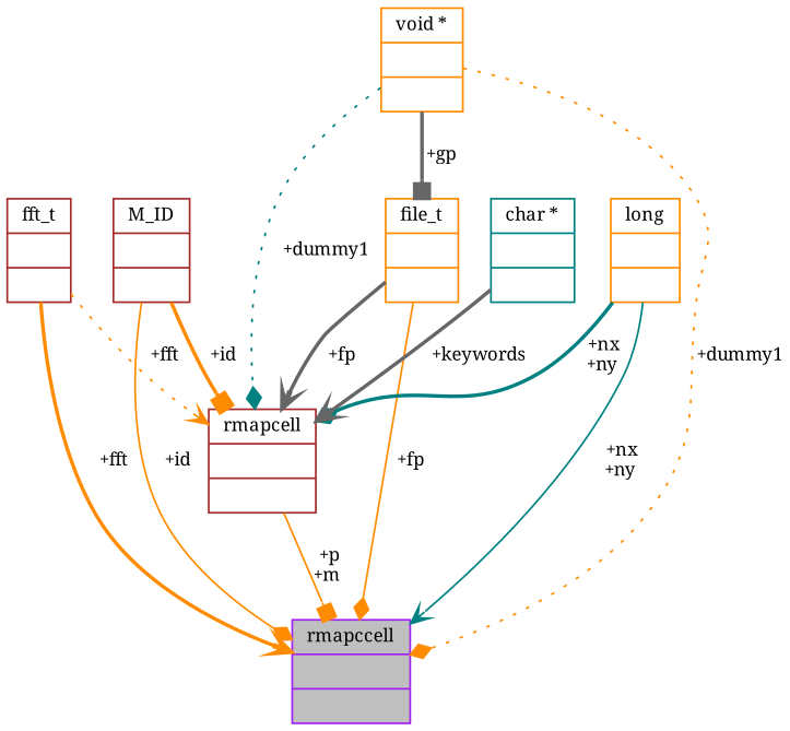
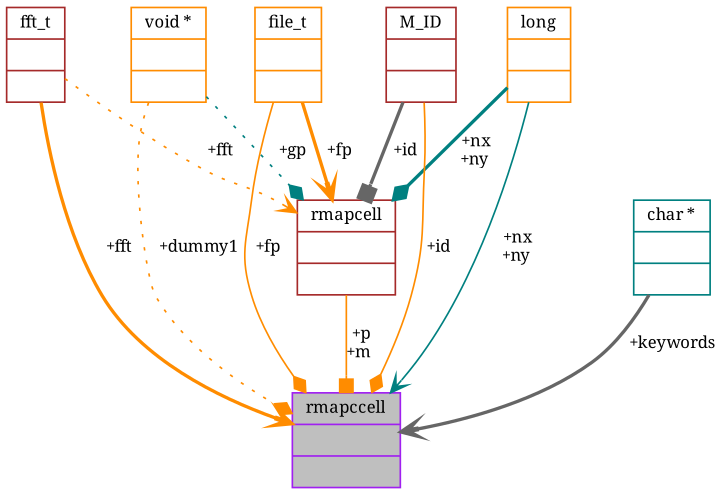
  digraph {
    fontname="Noto Serif"
    node [color=darkorange fontname="Noto Serif" fontsize=10 shape=record]
    edge [arrowhead=diamond color=darkorange fontname="Noto Serif" fontsize=10 labelfontname=Helvetica labelfontsize=10 style=bold]
    n1 [color=purple fillcolor=grey75 fontcolor=black height=0.2 label="{rmapccell\n||}" style=filled width=0.4]
    n2 [height=0.2 label="{file_t\n||}" width=0.4]
    n3 [color=brown height=0.2 label="{rmapcell\n||}" width=0.4]
    n4 [height=0.2 label="{void *\n||}" width=0.4]
    n5 [color=brown height=0.2 label="{fft_t\n||}" width=0.4]
    n6 [height=0.2 label="{long\n||}" width=0.4]
    n7 [color=brown height=0.2 label="{M_ID\n||}" width=0.4]
    n8 [color=teal height=0.2 label="{char *\n||}" width=0.4]
    n2 -> n1 [label=" +fp" style=solid]
-   n2 -> n3 [arrowhead=vee color=gray40 label=" +fp"]
+   n2 -> n3 [arrowhead=vee label=" +fp"]
    n3 -> n1 [arrowhead=box label=" +p\n+m" style=solid]
    n4 -> n1 [label=" +dummy1" style=dotted]
-   n4 -> n2 [arrowhead=box color=gray40 label=" +gp"]
-   n4 -> n3 [color=teal label=" +dummy1" style=dotted]
+   n4 -> n3 [color=teal label=" +gp" style=dotted]
    n5 -> n1 [arrowhead=vee label=" +fft"]
    n5 -> n3 [arrowhead=vee label=" +fft" style=dotted]
    n6 -> n1 [arrowhead=vee color=teal label=" +nx\n+ny" style=solid]
    n6 -> n3 [color=teal label=" +nx\n+ny"]
    n7 -> n1 [label=" +id" style=solid]
-   n7 -> n3 [arrowhead=box label=" +id"]
-   n8 -> n3 [arrowhead=vee color=gray40 label=" +keywords"]
+   n7 -> n3 [arrowhead=box color=gray40 label=" +id"]
+   n8 -> n1 [arrowhead=vee color=gray40 label=" +keywords"]
  }
